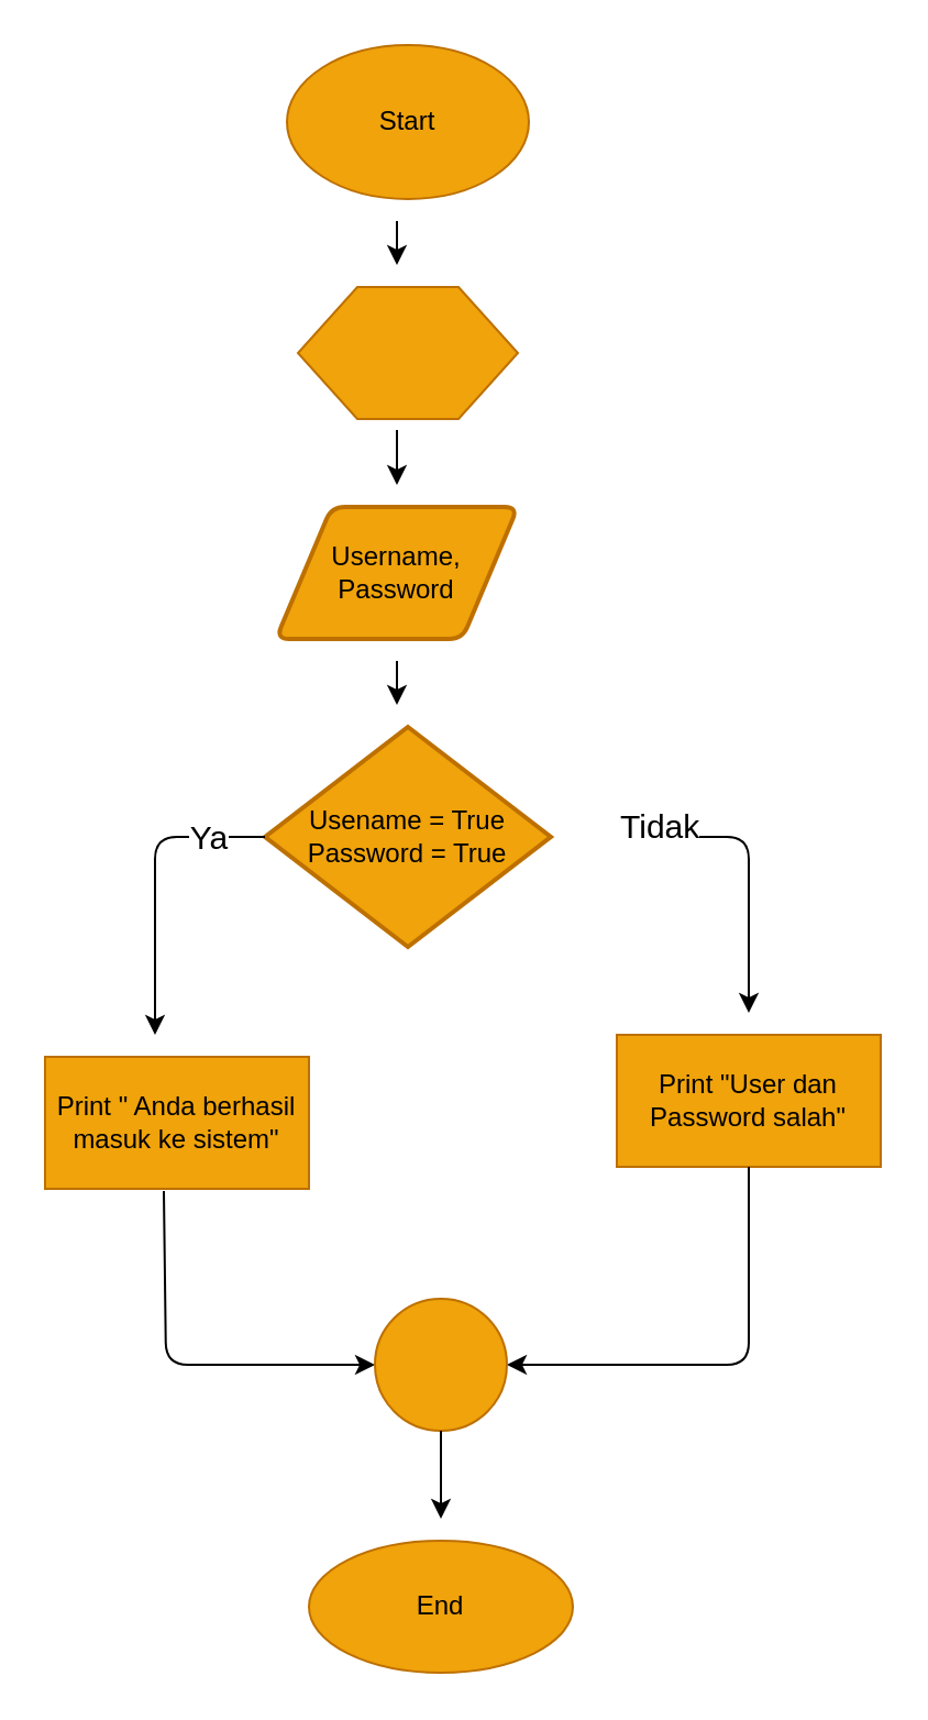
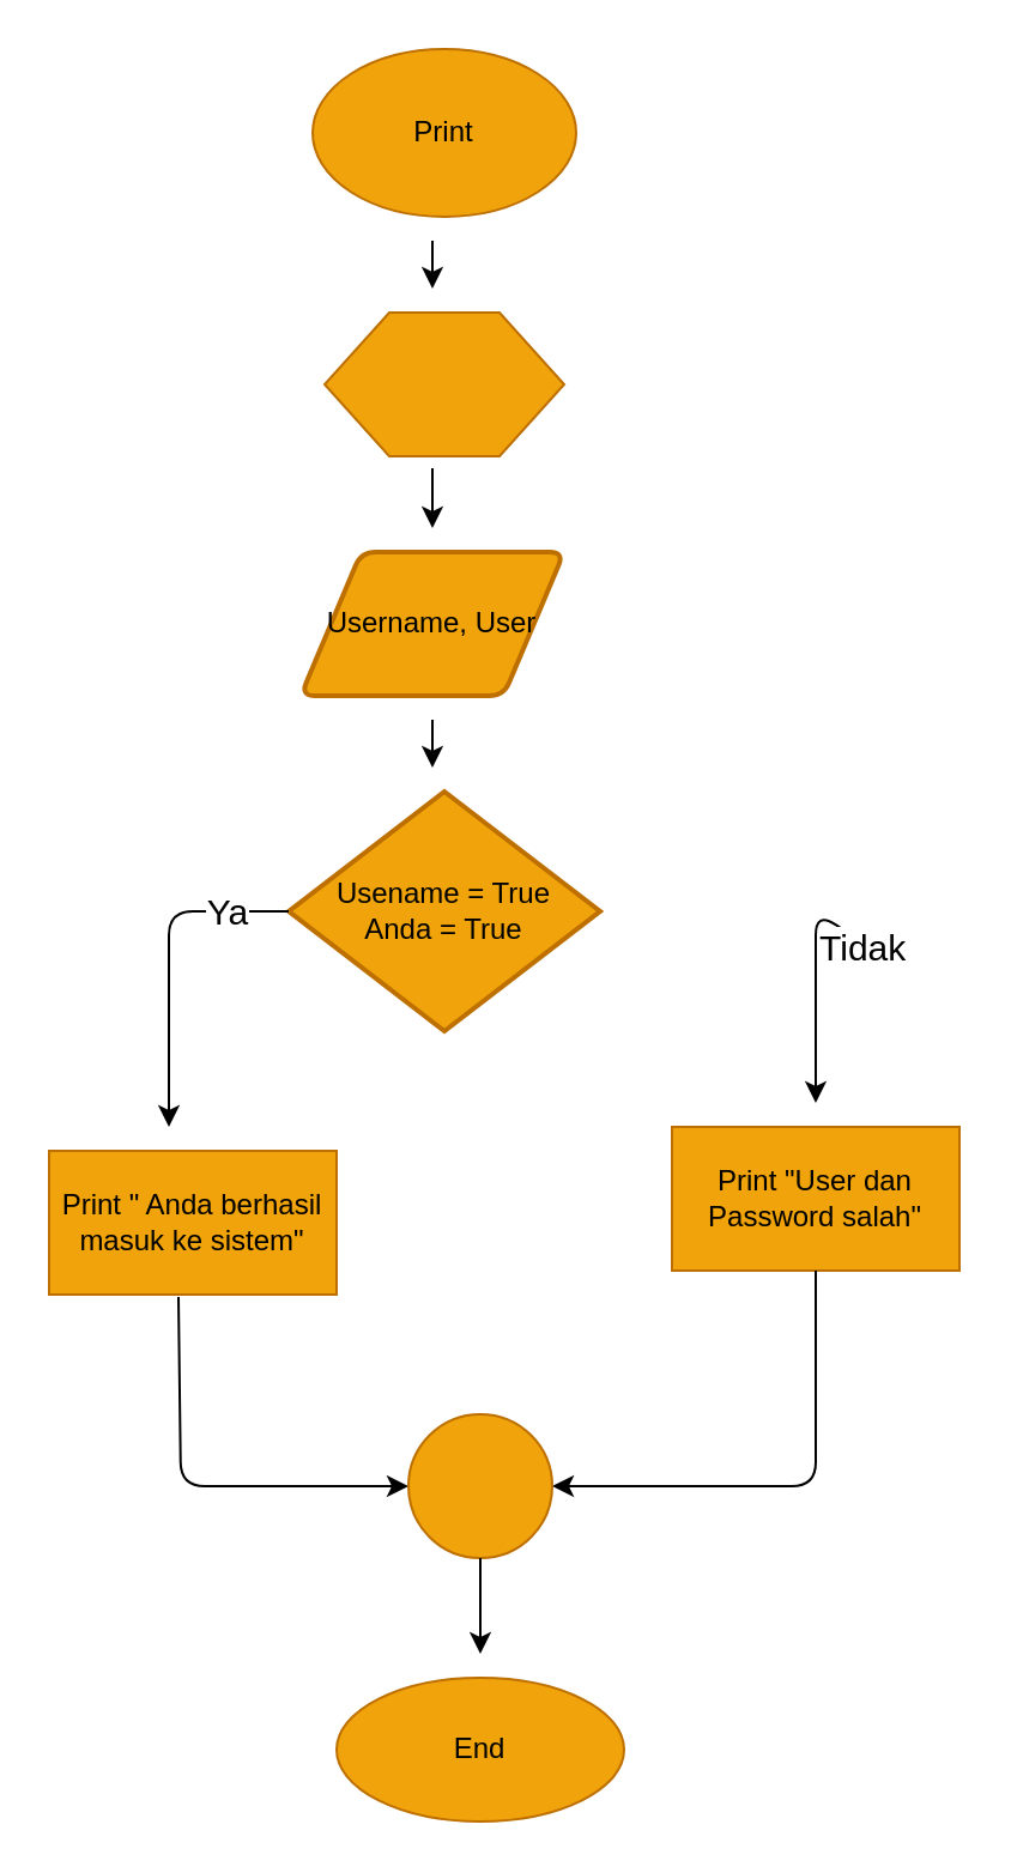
  <mxCell id="0" />
  <mxCell id="1" parent="0" />
- <mxCell id="2" value="Start" style="ellipse;whiteSpace=wrap;html=1;fillColor=#f0a30a;fontColor=#000000;strokeColor=#BD7000;" parent="1" vertex="1"><mxGeometry x="130" y="20" width="110" height="70" as="geometry" /></mxCell>
+ <mxCell id="2" value="Print" style="ellipse;whiteSpace=wrap;html=1;fillColor=#f0a30a;fontColor=#000000;strokeColor=#BD7000;" parent="1" vertex="1"><mxGeometry x="130" y="20" width="110" height="70" as="geometry" /></mxCell>
  <mxCell id="3" value="" style="verticalLabelPosition=bottom;verticalAlign=top;html=1;shape=hexagon;perimeter=hexagonPerimeter2;arcSize=6;size=0.27;fillColor=#f0a30a;fontColor=#000000;strokeColor=#BD7000;" parent="1" vertex="1"><mxGeometry x="135" y="130" width="100" height="60" as="geometry" /></mxCell>
- <mxCell id="4" value="Username, Password" style="shape=parallelogram;html=1;strokeWidth=2;perimeter=parallelogramPerimeter;whiteSpace=wrap;rounded=1;arcSize=12;size=0.23;fontColor=#000000;fillColor=#f0a30a;strokeColor=#BD7000;" parent="1" vertex="1"><mxGeometry x="125" y="230" width="110" height="60" as="geometry" /></mxCell>
- <mxCell id="5" value="Usename = True&lt;br&gt;Password = True" style="strokeWidth=2;html=1;shape=mxgraph.flowchart.decision;whiteSpace=wrap;fontColor=#000000;fillColor=#f0a30a;strokeColor=#BD7000;" parent="1" vertex="1"><mxGeometry x="120" y="330" width="130" height="100" as="geometry" /></mxCell>
+ <mxCell id="4" value="Username, User" style="shape=parallelogram;html=1;strokeWidth=2;perimeter=parallelogramPerimeter;whiteSpace=wrap;rounded=1;arcSize=12;size=0.23;fontColor=#000000;fillColor=#f0a30a;strokeColor=#BD7000;" parent="1" vertex="1"><mxGeometry x="125" y="230" width="110" height="60" as="geometry" /></mxCell>
+ <mxCell id="5" value="Usename = True&lt;br&gt;Anda = True" style="strokeWidth=2;html=1;shape=mxgraph.flowchart.decision;whiteSpace=wrap;fontColor=#000000;fillColor=#f0a30a;strokeColor=#BD7000;" parent="1" vertex="1"><mxGeometry x="120" y="330" width="130" height="100" as="geometry" /></mxCell>
  <mxCell id="6" value="Print &quot; Anda berhasil masuk ke sistem&quot;" style="rounded=0;whiteSpace=wrap;html=1;fontColor=#000000;fillColor=#f0a30a;strokeColor=#BD7000;" parent="1" vertex="1"><mxGeometry x="20" y="480" width="120" height="60" as="geometry" /></mxCell>
  <mxCell id="7" value="" style="endArrow=classic;html=1;fontColor=#000000;exitX=1;exitY=0.5;exitDx=0;exitDy=0;exitPerimeter=0;startArrow=none;" parent="1" edge="1" source="18"><mxGeometry width="50" height="50" relative="1" as="geometry"><mxPoint x="340" y="379.5" as="sourcePoint" /><mxPoint x="340" y="460" as="targetPoint" /><Array as="points"><mxPoint x="340" y="380" /></Array></mxGeometry></mxCell>
  <mxCell id="8" value="" style="endArrow=classic;html=1;fontColor=#000000;" parent="1" edge="1"><mxGeometry width="50" height="50" relative="1" as="geometry"><mxPoint x="120" y="380" as="sourcePoint" /><mxPoint x="70" y="470" as="targetPoint" /><Array as="points"><mxPoint x="70" y="380" /></Array></mxGeometry></mxCell>
  <mxCell id="9" value="" style="endArrow=classic;html=1;fontColor=#000000;exitX=0.45;exitY=1.017;exitDx=0;exitDy=0;exitPerimeter=0;" parent="1" edge="1" target="16" source="6"><mxGeometry width="50" height="50" relative="1" as="geometry"><mxPoint x="75" y="550" as="sourcePoint" /><mxPoint x="170" y="620" as="targetPoint" /><Array as="points"><mxPoint x="75" y="620" /></Array></mxGeometry></mxCell>
  <mxCell id="10" value="Print &quot;User dan Password salah&quot;" style="rounded=0;whiteSpace=wrap;html=1;fontColor=#000000;fillColor=#f0a30a;strokeColor=#BD7000;" parent="1" vertex="1"><mxGeometry x="280" y="470" width="120" height="60" as="geometry" /></mxCell>
  <mxCell id="11" value="End" style="ellipse;whiteSpace=wrap;html=1;fontColor=#000000;fillColor=#f0a30a;strokeColor=#BD7000;" parent="1" vertex="1"><mxGeometry x="140" y="700" width="120" height="60" as="geometry" /></mxCell>
  <mxCell id="12" value="&lt;span style=&quot;font-size: 15px; background-color: rgb(255, 255, 255);&quot;&gt;Ya&lt;/span&gt;" style="text;strokeColor=none;align=center;fillColor=none;html=1;verticalAlign=middle;whiteSpace=wrap;rounded=0;fontColor=#000000;strokeWidth=4;" parent="1" vertex="1"><mxGeometry x="65" y="365" width="60" height="30" as="geometry" /></mxCell>
  <mxCell id="13" value="" style="edgeStyle=none;orthogonalLoop=1;jettySize=auto;html=1;fontSize=15;fontColor=#000000;" parent="1" edge="1"><mxGeometry width="100" relative="1" as="geometry"><mxPoint x="180" y="100" as="sourcePoint" /><mxPoint x="180" y="120" as="targetPoint" /><Array as="points" /></mxGeometry></mxCell>
  <mxCell id="14" value="" style="endArrow=classic;html=1;fontSize=15;fontColor=#000000;" parent="1" edge="1"><mxGeometry width="50" height="50" relative="1" as="geometry"><mxPoint x="180" y="300" as="sourcePoint" /><mxPoint x="180" y="320" as="targetPoint" /></mxGeometry></mxCell>
  <mxCell id="15" value="" style="endArrow=classic;html=1;fontSize=15;fontColor=#000000;exitX=0.5;exitY=1;exitDx=0;exitDy=0;" parent="1" edge="1" source="10"><mxGeometry width="50" height="50" relative="1" as="geometry"><mxPoint x="340" y="540" as="sourcePoint" /><mxPoint x="230" y="620" as="targetPoint" /><Array as="points"><mxPoint x="340" y="620" /></Array></mxGeometry></mxCell>
  <mxCell id="16" value="" style="ellipse;whiteSpace=wrap;html=1;aspect=fixed;fillColor=#f0a30a;fontColor=#000000;strokeColor=#BD7000;" vertex="1" parent="1"><mxGeometry x="170" y="590" width="60" height="60" as="geometry" /></mxCell>
  <mxCell id="17" value="" style="endArrow=classic;html=1;exitX=0.5;exitY=1;exitDx=0;exitDy=0;" edge="1" parent="1" source="16"><mxGeometry width="50" height="50" relative="1" as="geometry"><mxPoint x="200" y="660" as="sourcePoint" /><mxPoint x="200" y="690" as="targetPoint" /></mxGeometry></mxCell>
- <mxCell id="18" value="&lt;span style=&quot;color: rgb(0, 0, 0); font-family: Helvetica; font-size: 15px; font-style: normal; font-variant-ligatures: normal; font-variant-caps: normal; font-weight: 400; letter-spacing: normal; orphans: 2; text-align: center; text-indent: 0px; text-transform: none; widows: 2; word-spacing: 0px; -webkit-text-stroke-width: 0px; background-color: rgb(255, 255, 255); text-decoration-thickness: initial; text-decoration-style: initial; text-decoration-color: initial; float: none; display: inline !important;&quot;&gt;Tidak&lt;/span&gt;" style="text;whiteSpace=wrap;html=1;fontSize=15;fontColor=#000000;" parent="1" vertex="1"><mxGeometry x="280" y="360" width="30" height="40" as="geometry" /></mxCell>
+ <mxCell id="18" value="&lt;span style=&quot;color: rgb(0, 0, 0); font-family: Helvetica; font-size: 15px; font-style: normal; font-variant-ligatures: normal; font-variant-caps: normal; font-weight: 400; letter-spacing: normal; orphans: 2; text-align: center; text-indent: 0px; text-transform: none; widows: 2; word-spacing: 0px; -webkit-text-stroke-width: 0px; background-color: rgb(255, 255, 255); text-decoration-thickness: initial; text-decoration-style: initial; text-decoration-color: initial; float: none; display: inline !important;&quot;&gt;Tidak&lt;/span&gt;" style="text;whiteSpace=wrap;html=1;fontSize=15;fontColor=#000000;" parent="1" vertex="1"><mxGeometry x="340" y="380" width="30" height="40" as="geometry" /></mxCell>
  <mxCell id="19" value="" style="endArrow=classic;html=1;" edge="1" parent="1"><mxGeometry width="50" height="50" relative="1" as="geometry"><mxPoint x="180" y="195" as="sourcePoint" /><mxPoint x="180" y="220" as="targetPoint" /></mxGeometry></mxCell>
